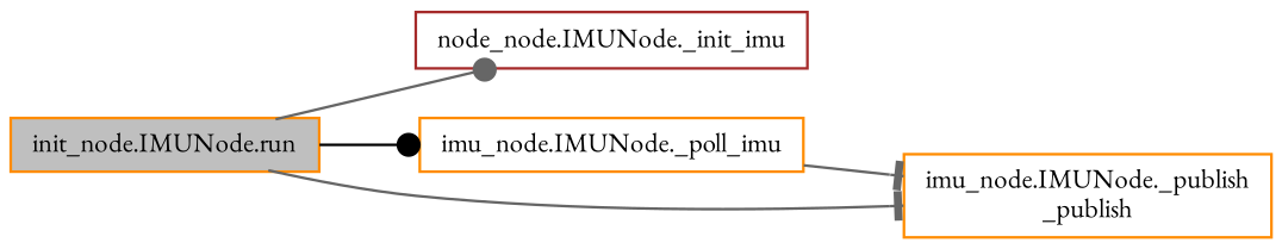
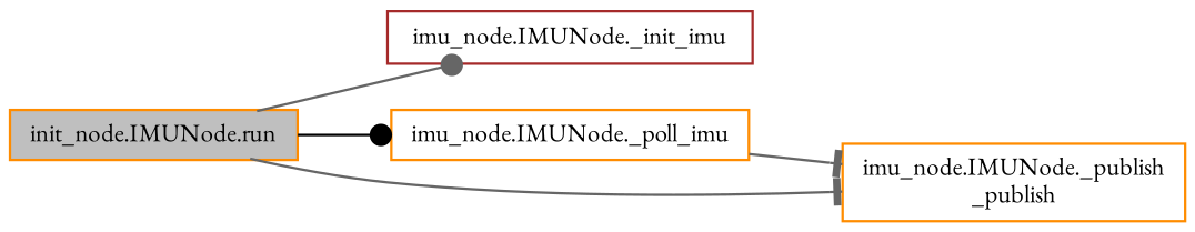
  digraph {
    fontname="EB Garamond"
    rankdir=LR
    node [color=darkorange fillcolor=white fontname="EB Garamond" fontsize=10 shape=record style=filled]
    edge [arrowhead=dot color=gray40 fontname="EB Garamond" fontsize=10 labelfontname=Helvetica labelfontsize=10 style=solid]
    n1 [fillcolor=grey75 fontcolor=black height=0.2 label="init_node.IMUNode.run" width=0.4]
-   n2 [color=brown height=0.2 label="node_node.IMUNode._init_imu" width=0.4]
+   n2 [color=brown height=0.2 label="imu_node.IMUNode._init_imu" width=0.4]
    n3 [height=0.2 label="imu_node.IMUNode._poll_imu" width=0.4]
    n4 [height=0.2 label="imu_node.IMUNode._publish\l_publish" width=0.4]
    n1 -> n2
    n1 -> n3 [color=black]
    n1 -> n4 [arrowhead=tee]
    n3 -> n4 [arrowhead=tee]
  }
